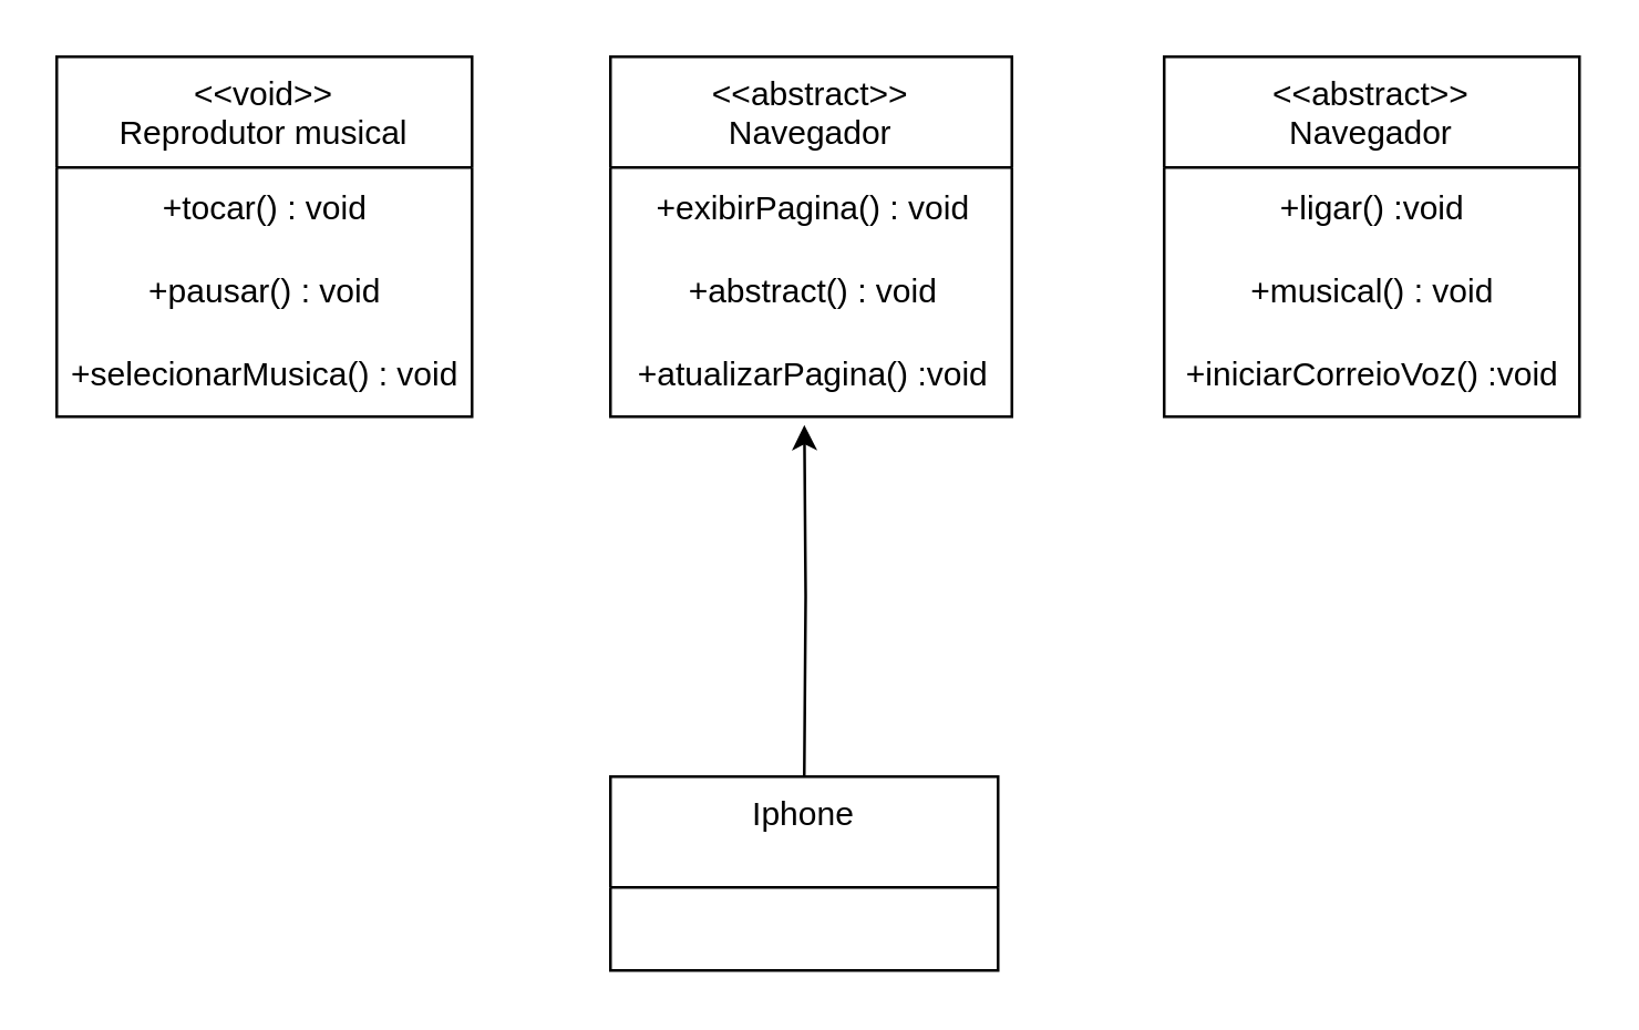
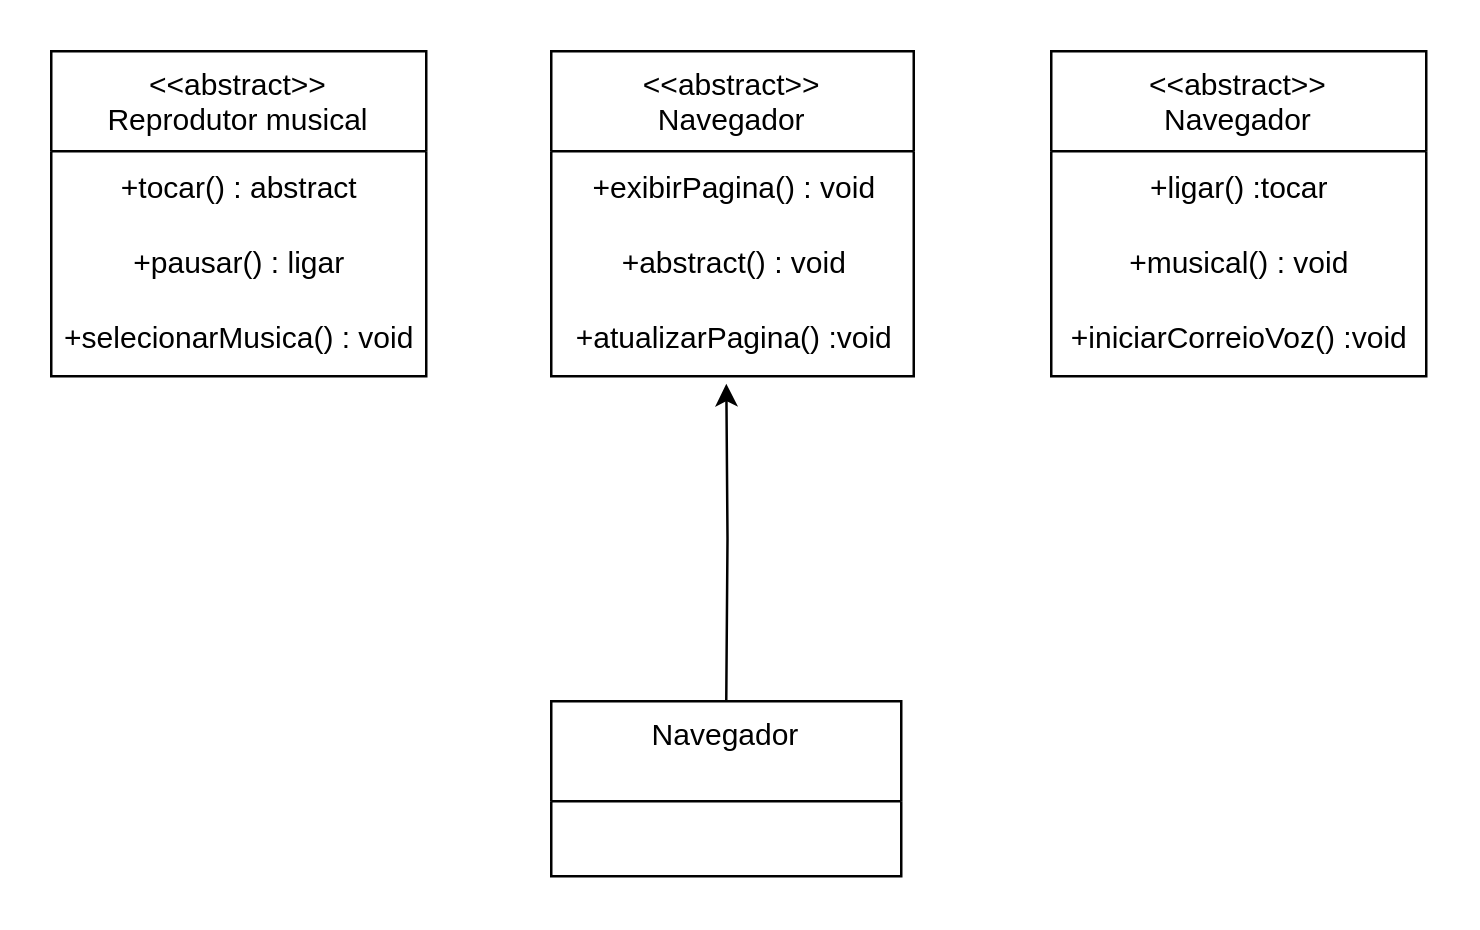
  <mxCell id="0" />
  <mxCell id="1" parent="0" />
- <mxCell id="2" value="&amp;lt;&amp;lt;void&amp;gt;&amp;gt;&lt;br&gt;Reprodutor musical" style="swimlane;fontStyle=0;align=center;verticalAlign=top;childLayout=stackLayout;horizontal=1;startSize=40;horizontalStack=0;resizeParent=1;resizeParentMax=0;resizeLast=0;collapsible=0;marginBottom=0;html=1;whiteSpace=wrap;" vertex="1" parent="1"><mxGeometry x="20" y="20" width="150" height="130" as="geometry" /></mxCell>
- <mxCell id="3" value="+tocar() : void" style="text;html=1;align=center;verticalAlign=middle;resizable=0;points=[];autosize=1;strokeColor=none;fillColor=none;" vertex="1" parent="2"><mxGeometry y="40" width="150" height="30" as="geometry" /></mxCell>
- <mxCell id="4" value="+pausar() : void" style="text;html=1;align=center;verticalAlign=middle;resizable=0;points=[];autosize=1;strokeColor=none;fillColor=none;" vertex="1" parent="2"><mxGeometry y="70" width="150" height="30" as="geometry" /></mxCell>
+ <mxCell id="2" value="&amp;lt;&amp;lt;abstract&amp;gt;&amp;gt;&lt;br&gt;Reprodutor musical" style="swimlane;fontStyle=0;align=center;verticalAlign=top;childLayout=stackLayout;horizontal=1;startSize=40;horizontalStack=0;resizeParent=1;resizeParentMax=0;resizeLast=0;collapsible=0;marginBottom=0;html=1;whiteSpace=wrap;" vertex="1" parent="1"><mxGeometry x="20" y="20" width="150" height="130" as="geometry" /></mxCell>
+ <mxCell id="3" value="+tocar() : abstract" style="text;html=1;align=center;verticalAlign=middle;resizable=0;points=[];autosize=1;strokeColor=none;fillColor=none;" vertex="1" parent="2"><mxGeometry y="40" width="150" height="30" as="geometry" /></mxCell>
+ <mxCell id="4" value="+pausar() : ligar" style="text;html=1;align=center;verticalAlign=middle;resizable=0;points=[];autosize=1;strokeColor=none;fillColor=none;" vertex="1" parent="2"><mxGeometry y="70" width="150" height="30" as="geometry" /></mxCell>
  <mxCell id="5" value="+selecionarMusica() : void" style="text;html=1;align=center;verticalAlign=middle;resizable=0;points=[];autosize=1;strokeColor=none;fillColor=none;" vertex="1" parent="2"><mxGeometry y="100" width="150" height="30" as="geometry" /></mxCell>
  <mxCell id="6" value="&amp;lt;&amp;lt;abstract&amp;gt;&amp;gt;&lt;br&gt;Navegador" style="swimlane;fontStyle=0;align=center;verticalAlign=top;childLayout=stackLayout;horizontal=1;startSize=40;horizontalStack=0;resizeParent=1;resizeParentMax=0;resizeLast=0;collapsible=0;marginBottom=0;html=1;whiteSpace=wrap;" vertex="1" parent="1"><mxGeometry x="220" y="20" width="145" height="130" as="geometry" /></mxCell>
  <mxCell id="7" value="+exibirPagina() : void" style="text;html=1;align=center;verticalAlign=middle;resizable=0;points=[];autosize=1;strokeColor=none;fillColor=none;" vertex="1" parent="6"><mxGeometry y="40" width="145" height="30" as="geometry" /></mxCell>
  <mxCell id="8" value="+abstract() : void" style="text;html=1;align=center;verticalAlign=middle;resizable=0;points=[];autosize=1;strokeColor=none;fillColor=none;" vertex="1" parent="6"><mxGeometry y="70" width="145" height="30" as="geometry" /></mxCell>
  <mxCell id="9" value="+atualizarPagina() :void" style="text;html=1;align=center;verticalAlign=middle;resizable=0;points=[];autosize=1;strokeColor=none;fillColor=none;" vertex="1" parent="6"><mxGeometry y="100" width="145" height="30" as="geometry" /></mxCell>
  <mxCell id="10" value="&amp;lt;&amp;lt;abstract&amp;gt;&amp;gt;&lt;br&gt;Navegador" style="swimlane;fontStyle=0;align=center;verticalAlign=top;childLayout=stackLayout;horizontal=1;startSize=40;horizontalStack=0;resizeParent=1;resizeParentMax=0;resizeLast=0;collapsible=0;marginBottom=0;html=1;whiteSpace=wrap;" vertex="1" parent="1"><mxGeometry x="420" y="20" width="150" height="130" as="geometry" /></mxCell>
- <mxCell id="11" value="+ligar() :void" style="text;html=1;align=center;verticalAlign=middle;resizable=0;points=[];autosize=1;strokeColor=none;fillColor=none;" vertex="1" parent="10"><mxGeometry y="40" width="150" height="30" as="geometry" /></mxCell>
+ <mxCell id="11" value="+ligar() :tocar" style="text;html=1;align=center;verticalAlign=middle;resizable=0;points=[];autosize=1;strokeColor=none;fillColor=none;" vertex="1" parent="10"><mxGeometry y="40" width="150" height="30" as="geometry" /></mxCell>
  <mxCell id="12" value="+musical() : void" style="text;html=1;align=center;verticalAlign=middle;resizable=0;points=[];autosize=1;strokeColor=none;fillColor=none;" vertex="1" parent="10"><mxGeometry y="70" width="150" height="30" as="geometry" /></mxCell>
  <mxCell id="13" value="+iniciarCorreioVoz() :void" style="text;html=1;align=center;verticalAlign=middle;resizable=0;points=[];autosize=1;strokeColor=none;fillColor=none;" vertex="1" parent="10"><mxGeometry y="100" width="150" height="30" as="geometry" /></mxCell>
- <mxCell id="14" value="Iphone" style="swimlane;fontStyle=0;align=center;verticalAlign=top;childLayout=stackLayout;horizontal=1;startSize=40;horizontalStack=0;resizeParent=1;resizeParentMax=0;resizeLast=0;collapsible=0;marginBottom=0;html=1;whiteSpace=wrap;" vertex="1" parent="1"><mxGeometry x="220" y="280" width="140" height="70" as="geometry" /></mxCell>
+ <mxCell id="14" value="Navegador" style="swimlane;fontStyle=0;align=center;verticalAlign=top;childLayout=stackLayout;horizontal=1;startSize=40;horizontalStack=0;resizeParent=1;resizeParentMax=0;resizeLast=0;collapsible=0;marginBottom=0;html=1;whiteSpace=wrap;" vertex="1" parent="1"><mxGeometry x="220" y="280" width="140" height="70" as="geometry" /></mxCell>
  <mxCell id="15" style="edgeStyle=orthogonalEdgeStyle;rounded=0;orthogonalLoop=1;jettySize=auto;html=1;entryX=0.483;entryY=1.1;entryDx=0;entryDy=0;entryPerimeter=0;" edge="1" parent="1" target="9"><mxGeometry relative="1" as="geometry"><mxPoint x="290" y="280" as="sourcePoint" /></mxGeometry></mxCell>
